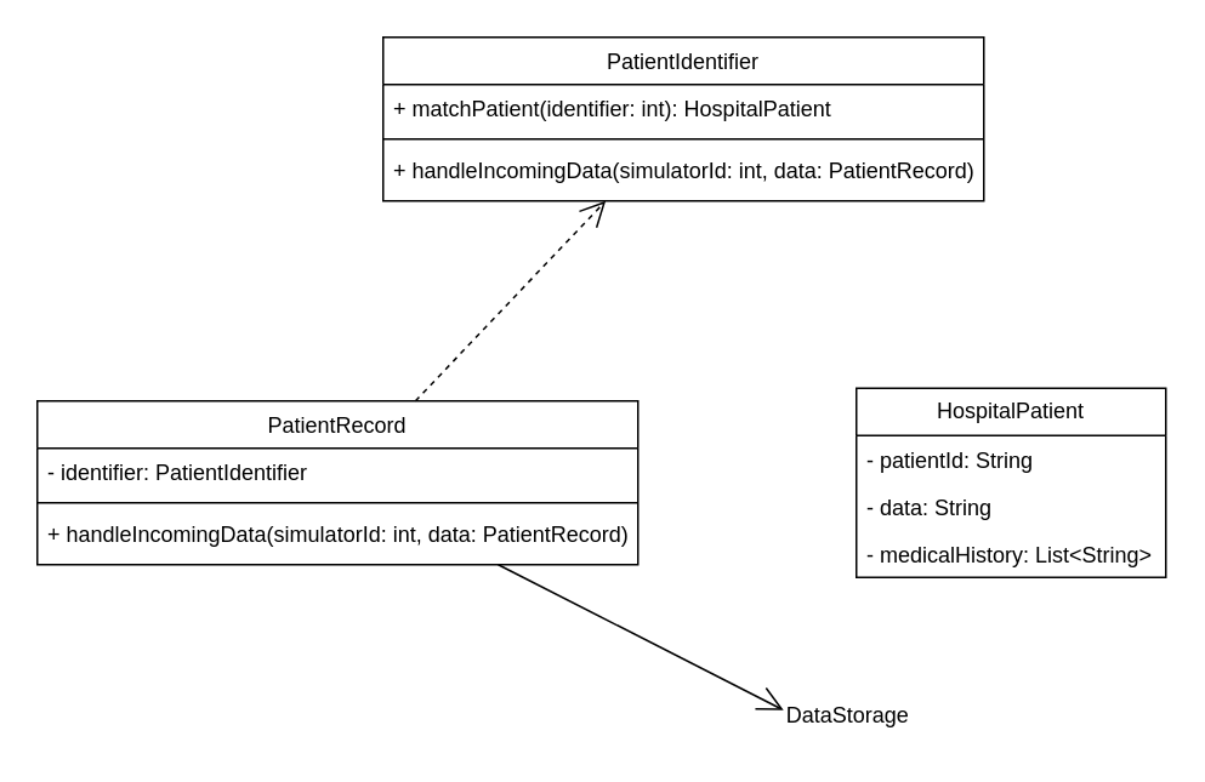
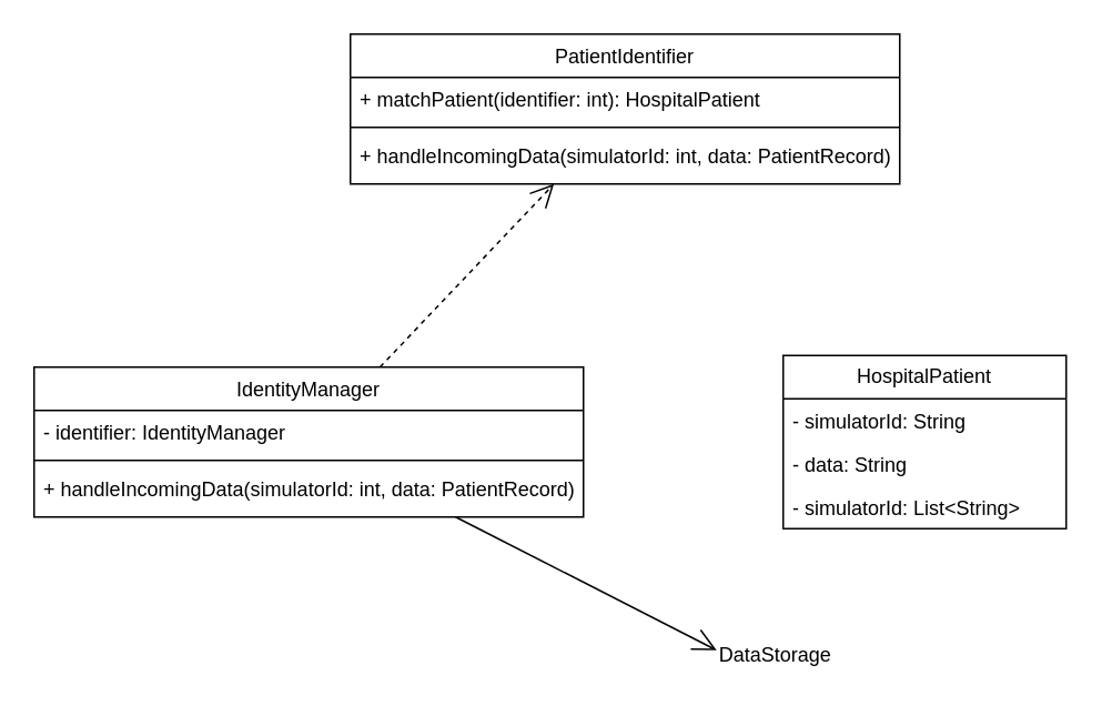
  <mxCell id="0" />
  <mxCell id="1" parent="0" />
  <mxCell id="2" value="PatientIdentifier" style="swimlane;fontStyle=0;align=center;verticalAlign=top;childLayout=stackLayout;horizontal=1;startSize=26;horizontalStack=0;resizeParent=1;resizeLast=0;collapsible=1;marginBottom=0;rounded=0;shadow=0;strokeWidth=1;" parent="1" vertex="1"><mxGeometry x="210" y="20" width="330" height="90" as="geometry"><mxRectangle x="230" y="140" width="160" height="26" as="alternateBounds" /></mxGeometry></mxCell>
  <mxCell id="3" value="+ matchPatient(identifier: int): HospitalPatient" style="text;align=left;verticalAlign=top;spacingLeft=4;spacingRight=4;overflow=hidden;rotatable=0;points=[[0,0.5],[1,0.5]];portConstraint=eastwest;" parent="2" vertex="1"><mxGeometry y="26" width="330" height="26" as="geometry" /></mxCell>
  <mxCell id="4" value="" style="line;html=1;strokeWidth=1;align=left;verticalAlign=middle;spacingTop=-1;spacingLeft=3;spacingRight=3;rotatable=0;labelPosition=right;points=[];portConstraint=eastwest;" parent="2" vertex="1"><mxGeometry y="52" width="330" height="8" as="geometry" /></mxCell>
  <mxCell id="5" value="+ handleIncomingData(simulatorId: int, data: PatientRecord)" style="text;align=left;verticalAlign=top;spacingLeft=4;spacingRight=4;overflow=hidden;rotatable=0;points=[[0,0.5],[1,0.5]];portConstraint=eastwest;" parent="2" vertex="1"><mxGeometry y="60" width="330" height="30" as="geometry" /></mxCell>
  <mxCell id="6" value="HospitalPatient" style="swimlane;fontStyle=0;childLayout=stackLayout;horizontal=1;startSize=26;fillColor=none;horizontalStack=0;resizeParent=1;resizeParentMax=0;resizeLast=0;collapsible=1;marginBottom=0;whiteSpace=wrap;html=1;" vertex="1" parent="1"><mxGeometry x="470" y="213" width="170" height="104" as="geometry" /></mxCell>
- <mxCell id="7" value="- patientId: String" style="text;strokeColor=none;fillColor=none;align=left;verticalAlign=top;spacingLeft=4;spacingRight=4;overflow=hidden;rotatable=0;points=[[0,0.5],[1,0.5]];portConstraint=eastwest;whiteSpace=wrap;html=1;" vertex="1" parent="6"><mxGeometry y="26" width="170" height="26" as="geometry" /></mxCell>
+ <mxCell id="7" value="- simulatorId: String" style="text;strokeColor=none;fillColor=none;align=left;verticalAlign=top;spacingLeft=4;spacingRight=4;overflow=hidden;rotatable=0;points=[[0,0.5],[1,0.5]];portConstraint=eastwest;whiteSpace=wrap;html=1;" vertex="1" parent="6"><mxGeometry y="26" width="170" height="26" as="geometry" /></mxCell>
  <mxCell id="8" value="- data: String" style="text;strokeColor=none;fillColor=none;align=left;verticalAlign=top;spacingLeft=4;spacingRight=4;overflow=hidden;rotatable=0;points=[[0,0.5],[1,0.5]];portConstraint=eastwest;whiteSpace=wrap;html=1;" vertex="1" parent="6"><mxGeometry y="52" width="170" height="26" as="geometry" /></mxCell>
- <mxCell id="9" value="- medicalHistory: List&amp;lt;String&amp;gt;" style="text;strokeColor=none;fillColor=none;align=left;verticalAlign=top;spacingLeft=4;spacingRight=4;overflow=hidden;rotatable=0;points=[[0,0.5],[1,0.5]];portConstraint=eastwest;whiteSpace=wrap;html=1;" vertex="1" parent="6"><mxGeometry y="78" width="170" height="26" as="geometry" /></mxCell>
- <mxCell id="10" value="PatientRecord" style="swimlane;fontStyle=0;align=center;verticalAlign=top;childLayout=stackLayout;horizontal=1;startSize=26;horizontalStack=0;resizeParent=1;resizeLast=0;collapsible=1;marginBottom=0;rounded=0;shadow=0;strokeWidth=1;" vertex="1" parent="1"><mxGeometry x="20" y="220" width="330" height="90" as="geometry"><mxRectangle x="230" y="140" width="160" height="26" as="alternateBounds" /></mxGeometry></mxCell>
- <mxCell id="11" value="- identifier: PatientIdentifier" style="text;align=left;verticalAlign=top;spacingLeft=4;spacingRight=4;overflow=hidden;rotatable=0;points=[[0,0.5],[1,0.5]];portConstraint=eastwest;" vertex="1" parent="10"><mxGeometry y="26" width="330" height="26" as="geometry" /></mxCell>
+ <mxCell id="9" value="- simulatorId: List&amp;lt;String&amp;gt;" style="text;strokeColor=none;fillColor=none;align=left;verticalAlign=top;spacingLeft=4;spacingRight=4;overflow=hidden;rotatable=0;points=[[0,0.5],[1,0.5]];portConstraint=eastwest;whiteSpace=wrap;html=1;" vertex="1" parent="6"><mxGeometry y="78" width="170" height="26" as="geometry" /></mxCell>
+ <mxCell id="10" value="IdentityManager" style="swimlane;fontStyle=0;align=center;verticalAlign=top;childLayout=stackLayout;horizontal=1;startSize=26;horizontalStack=0;resizeParent=1;resizeLast=0;collapsible=1;marginBottom=0;rounded=0;shadow=0;strokeWidth=1;" vertex="1" parent="1"><mxGeometry x="20" y="220" width="330" height="90" as="geometry"><mxRectangle x="230" y="140" width="160" height="26" as="alternateBounds" /></mxGeometry></mxCell>
+ <mxCell id="11" value="- identifier: IdentityManager" style="text;align=left;verticalAlign=top;spacingLeft=4;spacingRight=4;overflow=hidden;rotatable=0;points=[[0,0.5],[1,0.5]];portConstraint=eastwest;" vertex="1" parent="10"><mxGeometry y="26" width="330" height="26" as="geometry" /></mxCell>
  <mxCell id="12" value="" style="line;html=1;strokeWidth=1;align=left;verticalAlign=middle;spacingTop=-1;spacingLeft=3;spacingRight=3;rotatable=0;labelPosition=right;points=[];portConstraint=eastwest;" vertex="1" parent="10"><mxGeometry y="52" width="330" height="8" as="geometry" /></mxCell>
  <mxCell id="13" value="+ handleIncomingData(simulatorId: int, data: PatientRecord)" style="text;align=left;verticalAlign=top;spacingLeft=4;spacingRight=4;overflow=hidden;rotatable=0;points=[[0,0.5],[1,0.5]];portConstraint=eastwest;" vertex="1" parent="10"><mxGeometry y="60" width="330" height="30" as="geometry" /></mxCell>
  <mxCell id="14" value="" style="endArrow=open;endFill=1;endSize=12;html=1;rounded=0;dashed=1;" edge="1" parent="1" source="10" target="2"><mxGeometry width="160" relative="1" as="geometry"><mxPoint x="210" y="190" as="sourcePoint" /><mxPoint x="370" y="190" as="targetPoint" /></mxGeometry></mxCell>
  <mxCell id="15" value="" style="endArrow=open;endFill=1;endSize=12;html=1;rounded=0;" edge="1" parent="1" source="10"><mxGeometry width="160" relative="1" as="geometry"><mxPoint x="340" y="280" as="sourcePoint" /><mxPoint x="430" y="390" as="targetPoint" /></mxGeometry></mxCell>
  <mxCell id="16" value="DataStorage" style="text;html=1;align=center;verticalAlign=middle;resizable=0;points=[];autosize=1;strokeColor=none;fillColor=none;" vertex="1" parent="1"><mxGeometry x="420" y="378" width="90" height="30" as="geometry" /></mxCell>
